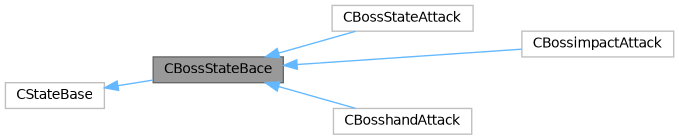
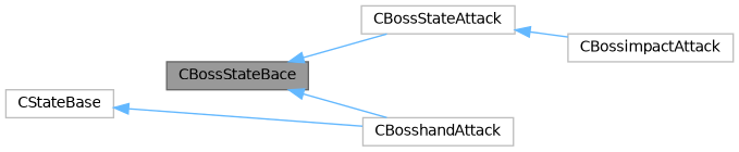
  digraph {
    rankdir=LR
    node [color=grey75 fillcolor=white fontname=Helvetica fontsize=10 shape=box style=filled]
    edge [color=steelblue1 dir=back fontname=Helvetica fontsize=10 labelfontname=Helvetica labelfontsize=10 style=solid]
    n1 [color=gray40 fillcolor=grey60 fontcolor=black height=0.2 label=CBossStateBace width=0.4]
    n2 [height=0.2 label=CBossStateAttack width=0.4]
    n3 [height=0.2 label=CBosshandAttack width=0.4]
    n4 [height=0.2 label=CBossimpactAttack width=0.4]
    n5 [height=0.2 label=CStateBase width=0.4]
    n1 -> n2
    n1 -> n3
-   n1 -> n4
-   n5 -> n1
+   n2 -> n4
+   n5 -> n3
  }
